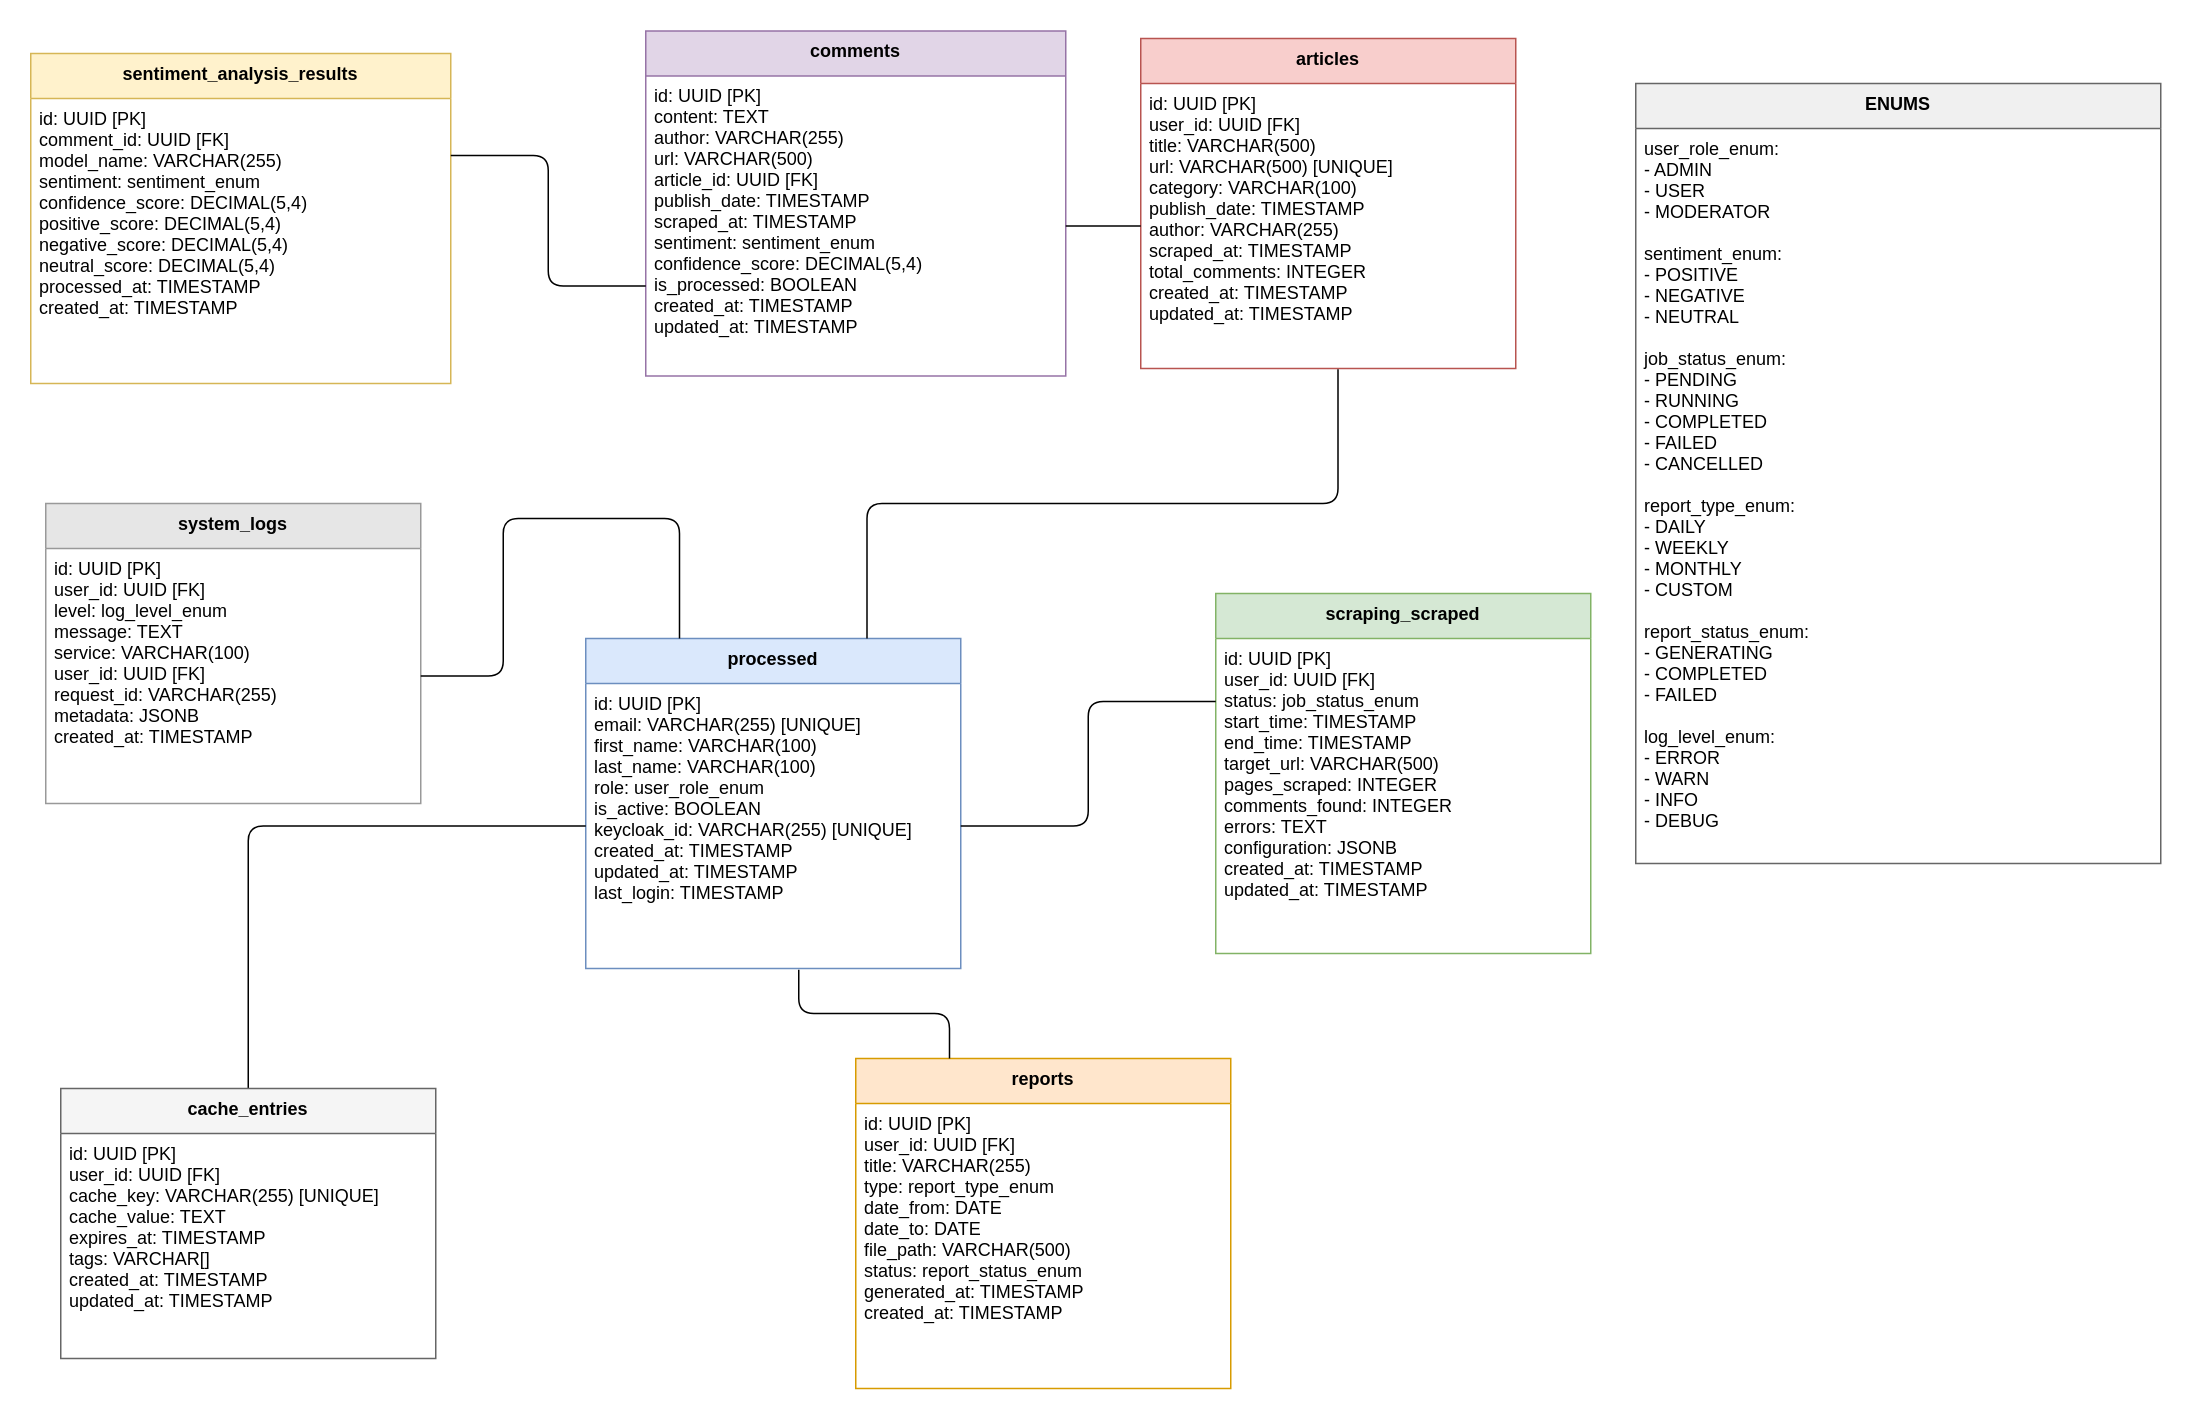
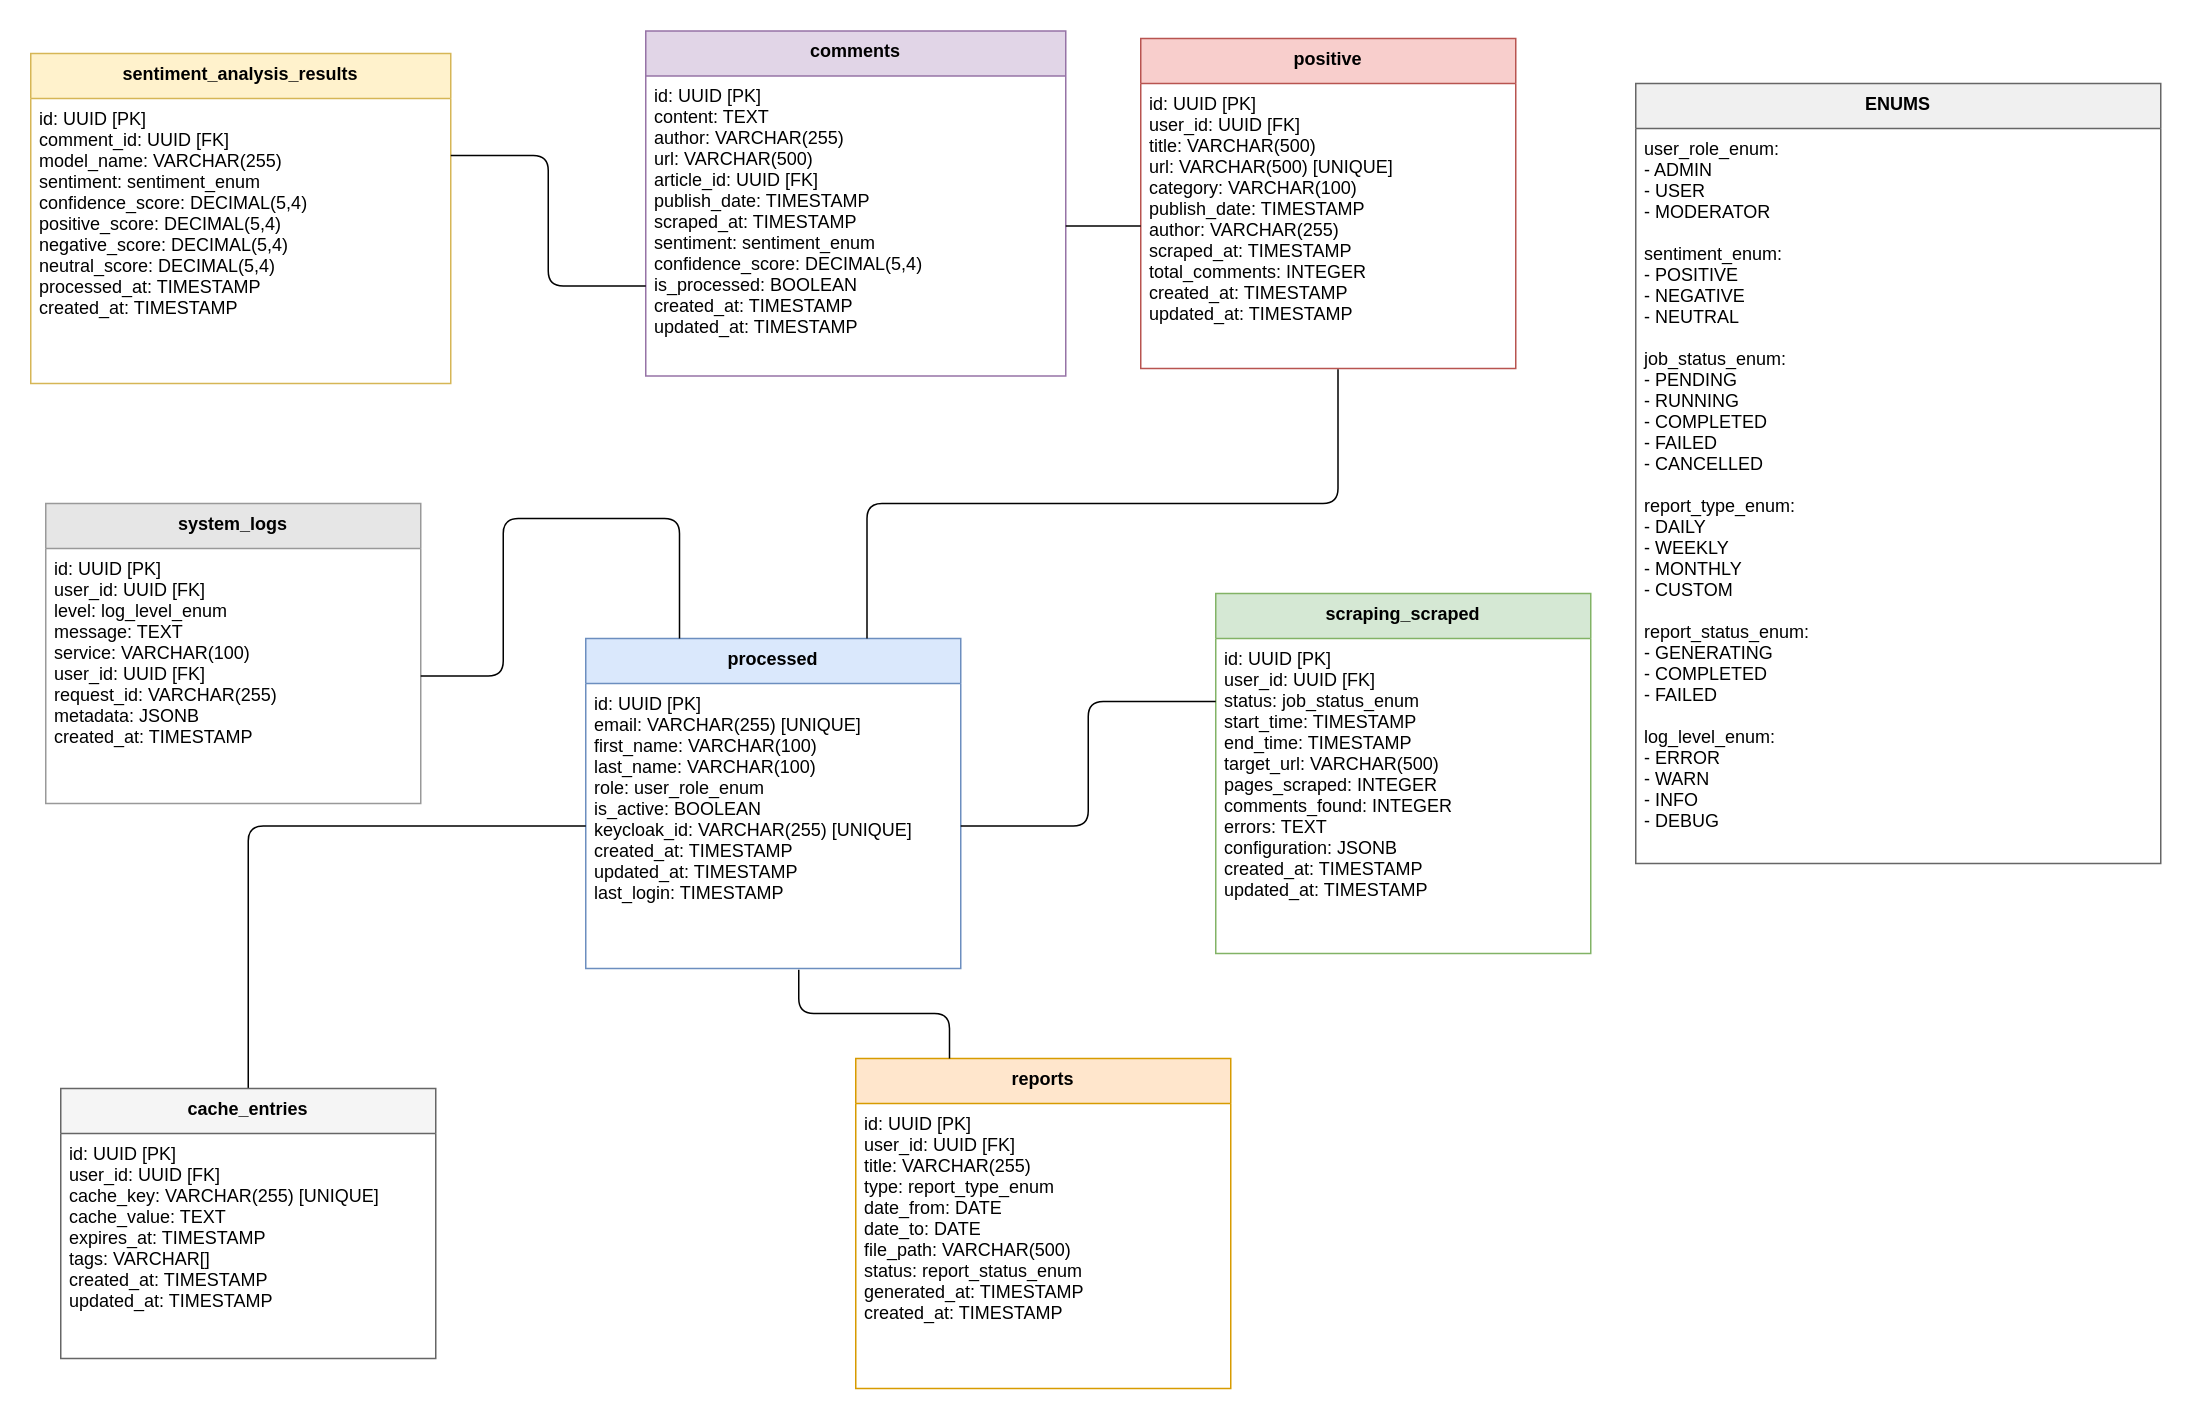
  <mxCell id="0" />
  <mxCell id="1" parent="0" />
  <mxCell id="2" value="processed" style="swimlane;fontStyle=1;align=center;verticalAlign=top;childLayout=tableLayout;horizontal=1;startSize=30;horizontalStack=0;resizeParent=1;resizeLast=0;collapsible=1;marginBottom=0;rounded=0;shadow=0;strokeWidth=1;fillColor=#dae8fc;strokeColor=#6c8ebf;glass=0;" parent="1" vertex="1"><mxGeometry x="390" y="425" width="250" height="220" as="geometry" /></mxCell>
  <mxCell id="3" value="id: UUID [PK]&#10;email: VARCHAR(255) [UNIQUE]&#10;first_name: VARCHAR(100)&#10;last_name: VARCHAR(100)&#10;role: user_role_enum&#10;is_active: BOOLEAN&#10;keycloak_id: VARCHAR(255) [UNIQUE]&#10;created_at: TIMESTAMP&#10;updated_at: TIMESTAMP&#10;last_login: TIMESTAMP" style="text;strokeColor=none;fillColor=none;align=left;verticalAlign=top;spacingLeft=4;spacingRight=4;overflow=hidden;rotatable=0;points=[[0,0.5],[1,0.5]];portConstraint=eastwest;" parent="2" vertex="1"><mxGeometry y="30" width="250" height="190" as="geometry" /></mxCell>
  <mxCell id="4" value="comments" style="swimlane;fontStyle=1;align=center;verticalAlign=top;childLayout=tableLayout;horizontal=1;startSize=30;horizontalStack=0;resizeParent=1;resizeLast=0;collapsible=1;marginBottom=0;rounded=0;shadow=0;strokeWidth=1;fillColor=#e1d5e7;strokeColor=#9673a6;" parent="1" vertex="1"><mxGeometry x="430" y="20" width="280" height="230" as="geometry" /></mxCell>
  <mxCell id="5" value="id: UUID [PK]&#10;content: TEXT&#10;author: VARCHAR(255)&#10;url: VARCHAR(500)&#10;article_id: UUID [FK]&#10;publish_date: TIMESTAMP&#10;scraped_at: TIMESTAMP&#10;sentiment: sentiment_enum&#10;confidence_score: DECIMAL(5,4)&#10;is_processed: BOOLEAN&#10;created_at: TIMESTAMP&#10;updated_at: TIMESTAMP" style="text;strokeColor=none;fillColor=none;align=left;verticalAlign=top;spacingLeft=4;spacingRight=4;overflow=hidden;rotatable=0;points=[[0,0.5],[1,0.5]];portConstraint=eastwest;" parent="4" vertex="1"><mxGeometry y="30" width="280" height="200" as="geometry" /></mxCell>
- <mxCell id="6" value="articles" style="swimlane;fontStyle=1;align=center;verticalAlign=top;childLayout=tableLayout;horizontal=1;startSize=30;horizontalStack=0;resizeParent=1;resizeLast=0;collapsible=1;marginBottom=0;rounded=0;shadow=0;strokeWidth=1;fillColor=#f8cecc;strokeColor=#b85450;" parent="1" vertex="1"><mxGeometry x="760" y="25" width="250" height="220" as="geometry" /></mxCell>
+ <mxCell id="6" value="positive" style="swimlane;fontStyle=1;align=center;verticalAlign=top;childLayout=tableLayout;horizontal=1;startSize=30;horizontalStack=0;resizeParent=1;resizeLast=0;collapsible=1;marginBottom=0;rounded=0;shadow=0;strokeWidth=1;fillColor=#f8cecc;strokeColor=#b85450;" parent="1" vertex="1"><mxGeometry x="760" y="25" width="250" height="220" as="geometry" /></mxCell>
  <mxCell id="7" value="id: UUID [PK]&#10;user_id: UUID [FK]&#10;title: VARCHAR(500)&#10;url: VARCHAR(500) [UNIQUE]&#10;category: VARCHAR(100)&#10;publish_date: TIMESTAMP&#10;author: VARCHAR(255)&#10;scraped_at: TIMESTAMP&#10;total_comments: INTEGER&#10;created_at: TIMESTAMP&#10;updated_at: TIMESTAMP" style="text;strokeColor=none;fillColor=none;align=left;verticalAlign=top;spacingLeft=4;spacingRight=4;overflow=hidden;rotatable=0;points=[[0,0.5],[1,0.5]];portConstraint=eastwest;" parent="6" vertex="1"><mxGeometry y="30" width="250" height="190" as="geometry" /></mxCell>
  <mxCell id="8" value="sentiment_analysis_results" style="swimlane;fontStyle=1;align=center;verticalAlign=top;childLayout=tableLayout;horizontal=1;startSize=30;horizontalStack=0;resizeParent=1;resizeLast=0;collapsible=1;marginBottom=0;rounded=0;shadow=0;strokeWidth=1;fillColor=#fff2cc;strokeColor=#d6b656;" parent="1" vertex="1"><mxGeometry x="20" y="35" width="280" height="220" as="geometry" /></mxCell>
  <mxCell id="9" value="id: UUID [PK]&#10;comment_id: UUID [FK]&#10;model_name: VARCHAR(255)&#10;sentiment: sentiment_enum&#10;confidence_score: DECIMAL(5,4)&#10;positive_score: DECIMAL(5,4)&#10;negative_score: DECIMAL(5,4)&#10;neutral_score: DECIMAL(5,4)&#10;processed_at: TIMESTAMP&#10;created_at: TIMESTAMP" style="text;strokeColor=none;fillColor=none;align=left;verticalAlign=top;spacingLeft=4;spacingRight=4;overflow=hidden;rotatable=0;points=[[0,0.5],[1,0.5]];portConstraint=eastwest;" parent="8" vertex="1"><mxGeometry y="30" width="280" height="190" as="geometry" /></mxCell>
  <mxCell id="10" value="scraping_scraped" style="swimlane;fontStyle=1;align=center;verticalAlign=top;childLayout=tableLayout;horizontal=1;startSize=30;horizontalStack=0;resizeParent=1;resizeLast=0;collapsible=1;marginBottom=0;rounded=0;shadow=0;strokeWidth=1;fillColor=#d5e8d4;strokeColor=#82b366;" parent="1" vertex="1"><mxGeometry x="810" y="395" width="250" height="240" as="geometry" /></mxCell>
  <mxCell id="11" value="id: UUID [PK]&#10;user_id: UUID [FK]&#10;status: job_status_enum&#10;start_time: TIMESTAMP&#10;end_time: TIMESTAMP&#10;target_url: VARCHAR(500)&#10;pages_scraped: INTEGER&#10;comments_found: INTEGER&#10;errors: TEXT&#10;configuration: JSONB&#10;created_at: TIMESTAMP&#10;updated_at: TIMESTAMP" style="text;strokeColor=none;fillColor=none;align=left;verticalAlign=top;spacingLeft=4;spacingRight=4;overflow=hidden;rotatable=0;points=[[0,0.5],[1,0.5]];portConstraint=eastwest;" parent="10" vertex="1"><mxGeometry y="30" width="250" height="210" as="geometry" /></mxCell>
  <mxCell id="12" value="reports" style="swimlane;fontStyle=1;align=center;verticalAlign=top;childLayout=tableLayout;horizontal=1;startSize=30;horizontalStack=0;resizeParent=1;resizeLast=0;collapsible=1;marginBottom=0;rounded=0;shadow=0;strokeWidth=1;fillColor=#ffe6cc;strokeColor=#d79b00;" parent="1" vertex="1"><mxGeometry x="570" y="705" width="250" height="220" as="geometry" /></mxCell>
  <mxCell id="13" value="id: UUID [PK]&#10;user_id: UUID [FK]&#10;title: VARCHAR(255)&#10;type: report_type_enum&#10;date_from: DATE&#10;date_to: DATE&#10;file_path: VARCHAR(500)&#10;status: report_status_enum&#10;generated_at: TIMESTAMP&#10;created_at: TIMESTAMP" style="text;strokeColor=none;fillColor=none;align=left;verticalAlign=top;spacingLeft=4;spacingRight=4;overflow=hidden;rotatable=0;points=[[0,0.5],[1,0.5]];portConstraint=eastwest;" parent="12" vertex="1"><mxGeometry y="30" width="250" height="190" as="geometry" /></mxCell>
  <mxCell id="14" style="edgeStyle=orthogonalEdgeStyle;html=1;exitX=0.5;exitY=0;exitDx=0;exitDy=0;endArrow=none;endFill=0;" edge="1" parent="1" source="15" target="3"><mxGeometry relative="1" as="geometry" /></mxCell>
  <mxCell id="15" value="cache_entries" style="swimlane;fontStyle=1;align=center;verticalAlign=top;childLayout=tableLayout;horizontal=1;startSize=30;horizontalStack=0;resizeParent=1;resizeLast=0;collapsible=1;marginBottom=0;rounded=0;shadow=0;strokeWidth=1;fillColor=#f5f5f5;strokeColor=#666666;" parent="1" vertex="1"><mxGeometry x="40" y="725" width="250" height="180" as="geometry" /></mxCell>
  <mxCell id="16" value="id: UUID [PK]&#10;user_id: UUID [FK]&#10;cache_key: VARCHAR(255) [UNIQUE]&#10;cache_value: TEXT&#10;expires_at: TIMESTAMP&#10;tags: VARCHAR[]&#10;created_at: TIMESTAMP&#10;updated_at: TIMESTAMP" style="text;strokeColor=none;fillColor=none;align=left;verticalAlign=top;spacingLeft=4;spacingRight=4;overflow=hidden;rotatable=0;points=[[0,0.5],[1,0.5]];portConstraint=eastwest;" parent="15" vertex="1"><mxGeometry y="30" width="250" height="150" as="geometry" /></mxCell>
  <mxCell id="17" value="system_logs" style="swimlane;fontStyle=1;align=center;verticalAlign=top;childLayout=tableLayout;horizontal=1;startSize=30;horizontalStack=0;resizeParent=1;resizeLast=0;collapsible=1;marginBottom=0;rounded=0;shadow=0;strokeWidth=1;fillColor=#e6e6e6;strokeColor=#999999;" parent="1" vertex="1"><mxGeometry x="30" y="335" width="250" height="200" as="geometry" /></mxCell>
  <mxCell id="18" value="id: UUID [PK]&#10;user_id: UUID [FK]&#10;level: log_level_enum&#10;message: TEXT&#10;service: VARCHAR(100)&#10;user_id: UUID [FK]&#10;request_id: VARCHAR(255)&#10;metadata: JSONB&#10;created_at: TIMESTAMP" style="text;strokeColor=none;fillColor=none;align=left;verticalAlign=top;spacingLeft=4;spacingRight=4;overflow=hidden;rotatable=0;points=[[0,0.5],[1,0.5]];portConstraint=eastwest;" parent="17" vertex="1"><mxGeometry y="30" width="250" height="170" as="geometry" /></mxCell>
  <mxCell id="19" value="" style="endArrow=none;html=1;exitX=1;exitY=0.2;exitDx=0;exitDy=0;entryX=0;entryY=0.7;entryDx=0;entryDy=0;endFill=0;edgeStyle=orthogonalEdgeStyle;" parent="1" source="9" target="5" edge="1"><mxGeometry width="50" height="50" relative="1" as="geometry"><mxPoint x="340" y="455" as="sourcePoint" /><mxPoint x="390" y="405" as="targetPoint" /></mxGeometry></mxCell>
  <mxCell id="20" value="" style="endArrow=none;html=1;exitX=0;exitY=0.2;exitDx=0;exitDy=0;entryX=1;entryY=0.5;entryDx=0;entryDy=0;endFill=0;edgeStyle=orthogonalEdgeStyle;" parent="1" source="11" target="3" edge="1"><mxGeometry width="50" height="50" relative="1" as="geometry"><mxPoint x="340" y="355" as="sourcePoint" /><mxPoint x="390" y="305" as="targetPoint" /></mxGeometry></mxCell>
  <mxCell id="21" value="ENUMS" style="swimlane;fontStyle=1;align=center;verticalAlign=top;childLayout=tableLayout;horizontal=1;startSize=30;horizontalStack=0;resizeParent=1;resizeLast=0;collapsible=1;marginBottom=0;rounded=0;shadow=0;strokeWidth=1;fillColor=#f0f0f0;strokeColor=#666666;" parent="1" vertex="1"><mxGeometry x="1090" y="55" width="350" height="520" as="geometry" /></mxCell>
  <mxCell id="22" value="user_role_enum:&#10;  - ADMIN&#10;  - USER&#10;  - MODERATOR&#10;&#10;sentiment_enum:&#10;  - POSITIVE&#10;  - NEGATIVE&#10;  - NEUTRAL&#10;&#10;job_status_enum:&#10;  - PENDING&#10;  - RUNNING&#10;  - COMPLETED&#10;  - FAILED&#10;  - CANCELLED&#10;&#10;report_type_enum:&#10;  - DAILY&#10;  - WEEKLY&#10;  - MONTHLY&#10;  - CUSTOM&#10;&#10;report_status_enum:&#10;  - GENERATING&#10;  - COMPLETED&#10;  - FAILED&#10;&#10;log_level_enum:&#10;  - ERROR&#10;  - WARN&#10;  - INFO&#10;  - DEBUG" style="text;strokeColor=none;fillColor=none;align=left;verticalAlign=top;spacingLeft=4;spacingRight=4;overflow=hidden;rotatable=0;points=[[0,0.5],[1,0.5]];portConstraint=eastwest;" parent="21" vertex="1"><mxGeometry y="30" width="350" height="490" as="geometry" /></mxCell>
  <mxCell id="23" style="edgeStyle=orthogonalEdgeStyle;html=1;exitX=0.25;exitY=0;exitDx=0;exitDy=0;entryX=0.568;entryY=1.004;entryDx=0;entryDy=0;entryPerimeter=0;endArrow=none;endFill=0;" edge="1" parent="1" source="12" target="3"><mxGeometry relative="1" as="geometry" /></mxCell>
  <mxCell id="24" style="edgeStyle=orthogonalEdgeStyle;html=1;exitX=0.75;exitY=0;exitDx=0;exitDy=0;entryX=0.526;entryY=1.003;entryDx=0;entryDy=0;entryPerimeter=0;endArrow=none;endFill=0;" edge="1" parent="1" source="2" target="7"><mxGeometry relative="1" as="geometry" /></mxCell>
  <mxCell id="25" style="edgeStyle=orthogonalEdgeStyle;html=1;exitX=1;exitY=0.5;exitDx=0;exitDy=0;entryX=0.25;entryY=0;entryDx=0;entryDy=0;endArrow=none;endFill=0;" edge="1" parent="1" source="18" target="2"><mxGeometry relative="1" as="geometry"><Array as="points"><mxPoint x="335" y="450" /><mxPoint x="335" y="345" /><mxPoint x="452" y="345" /></Array></mxGeometry></mxCell>
  <mxCell id="26" style="edgeStyle=orthogonalEdgeStyle;html=1;exitX=1;exitY=0.5;exitDx=0;exitDy=0;entryX=0;entryY=0.5;entryDx=0;entryDy=0;endArrow=none;endFill=0;" edge="1" parent="1" source="5" target="7"><mxGeometry relative="1" as="geometry" /></mxCell>
